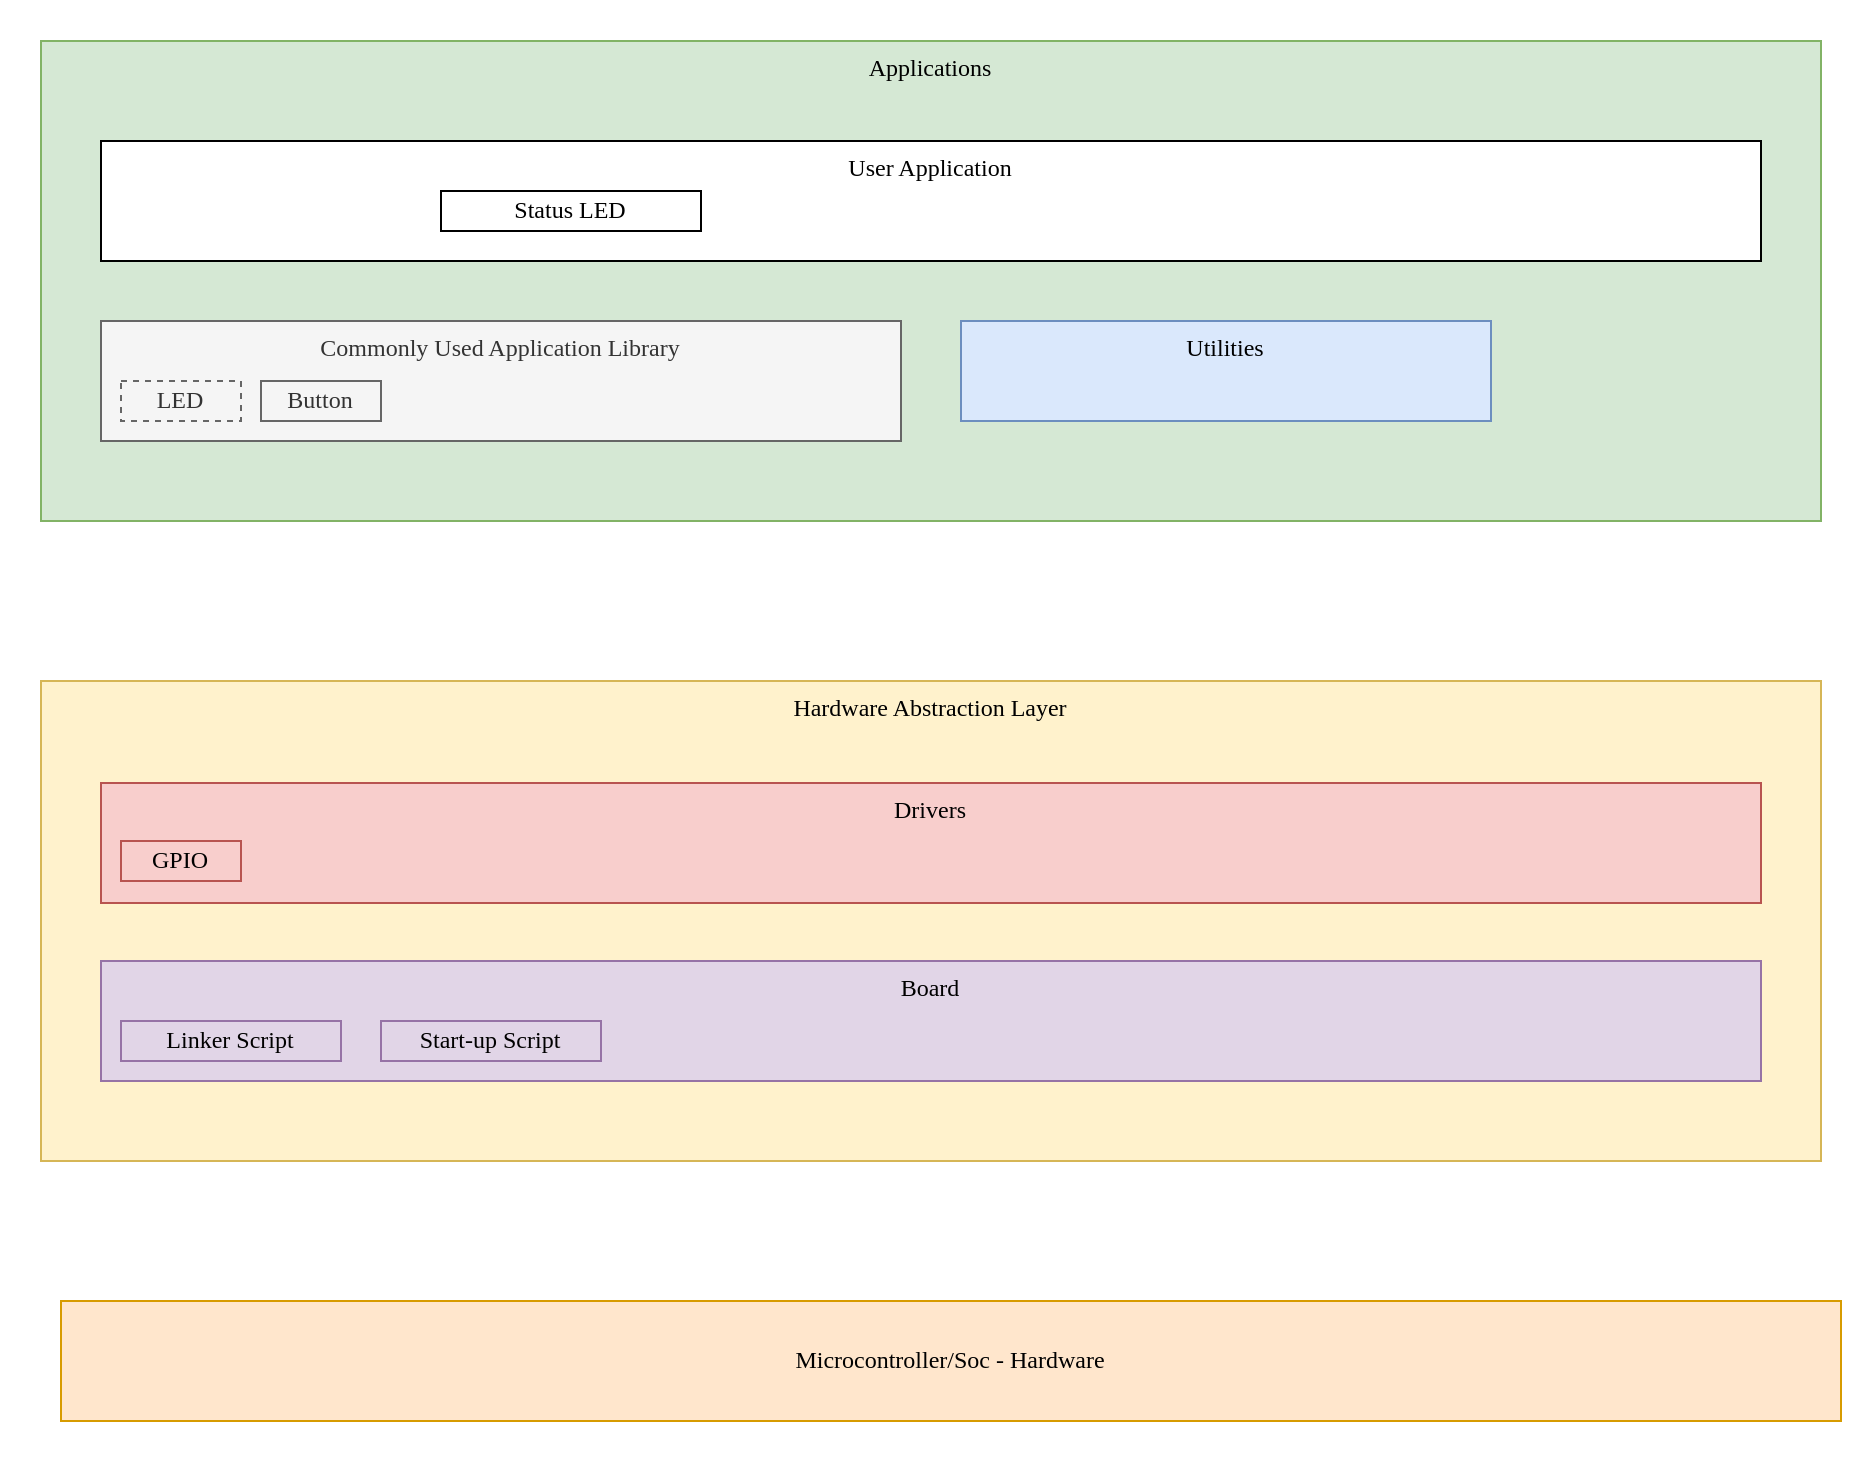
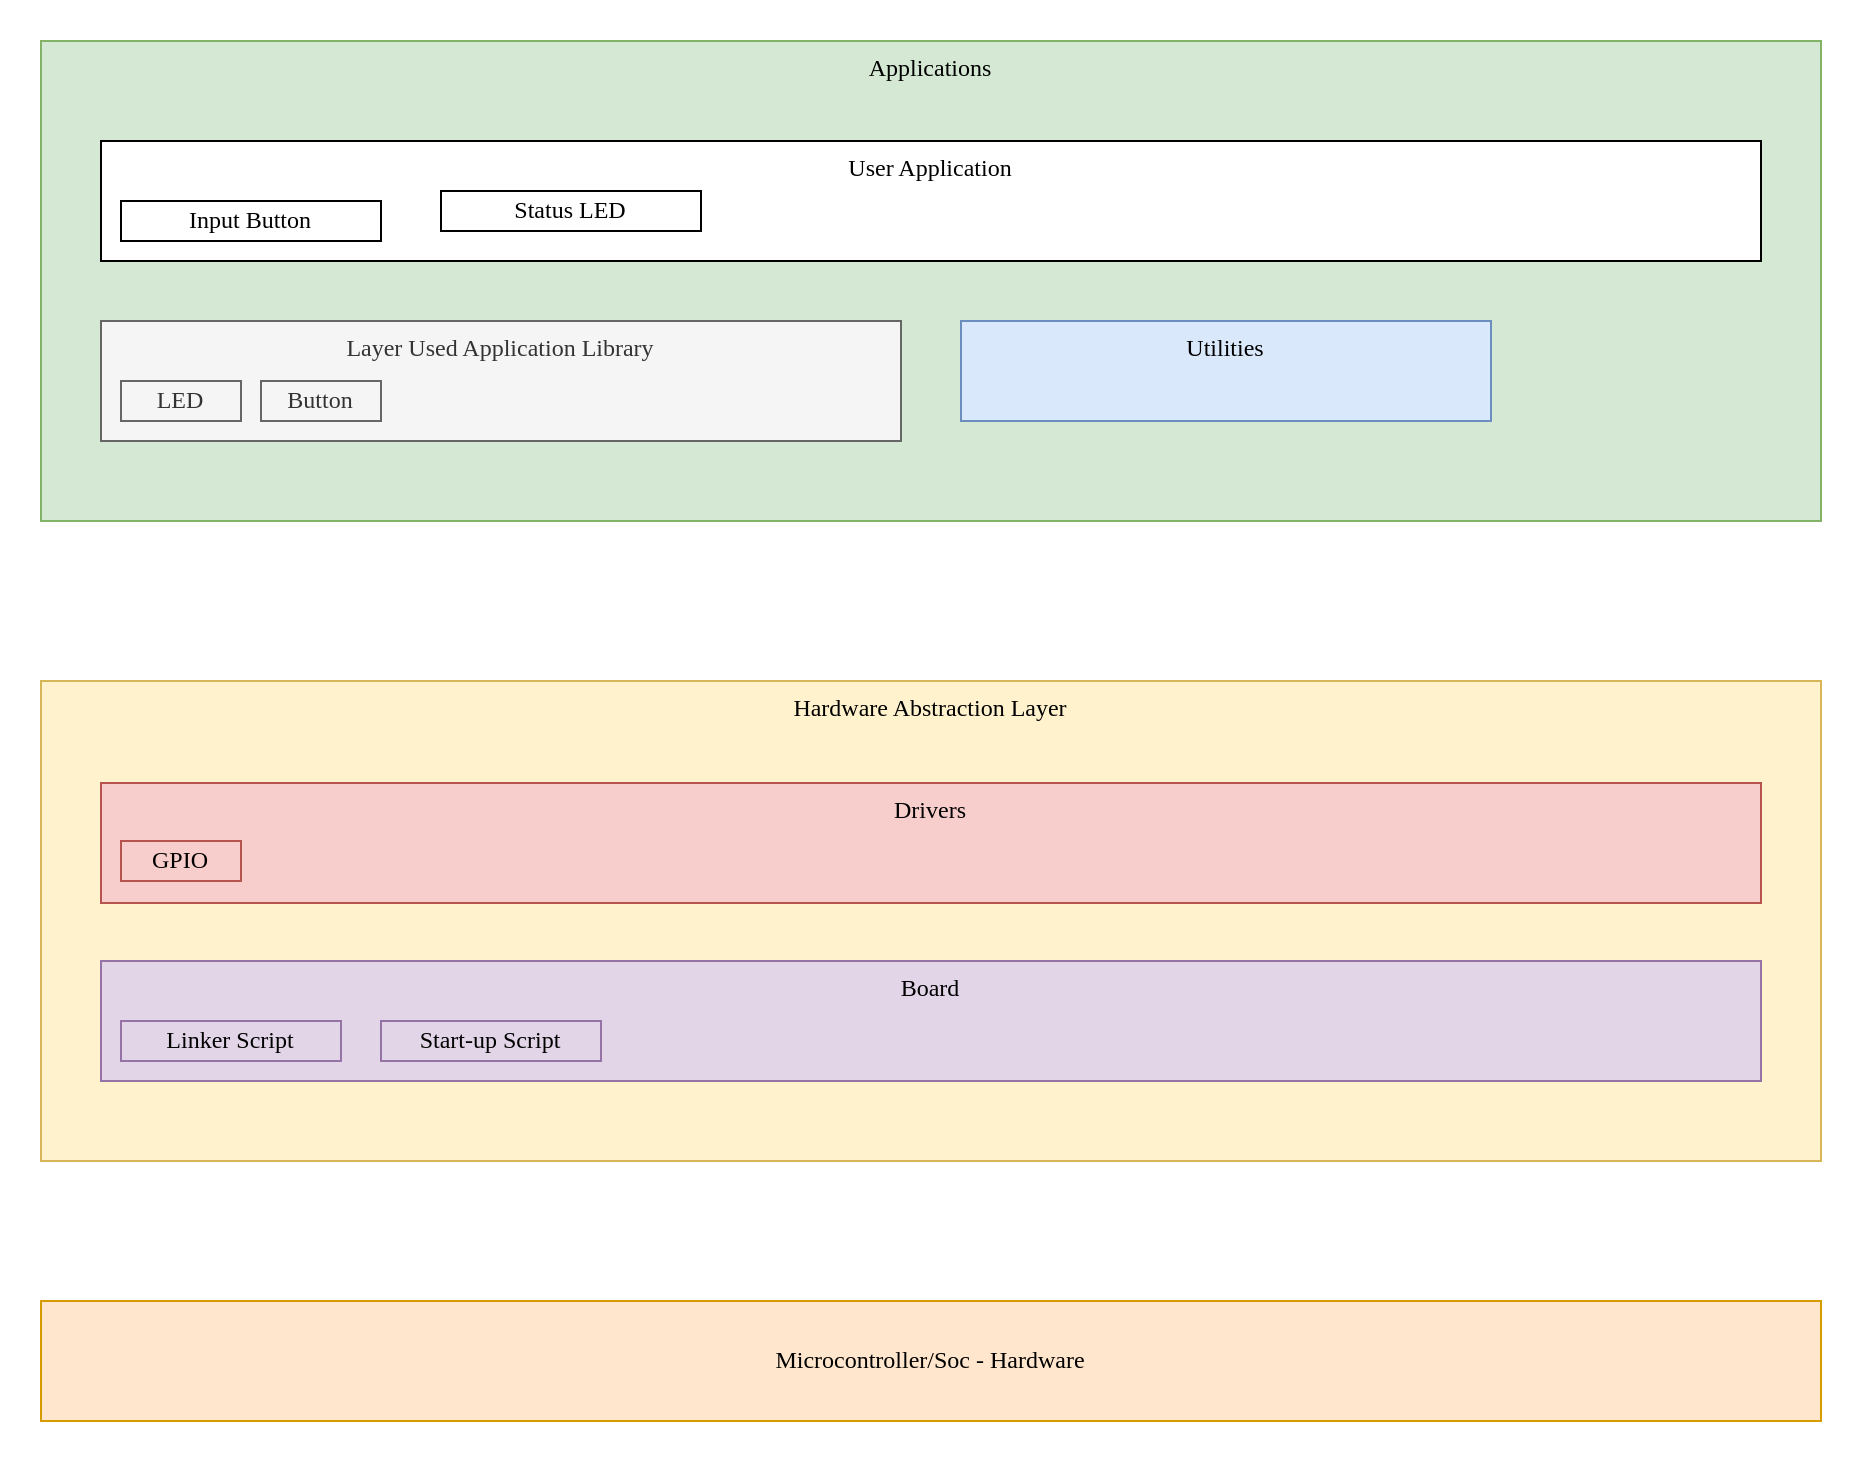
  <mxCell id="0" />
  <mxCell id="1" parent="0" />
- <mxCell id="2" value="Microcontroller/Soc - Hardware" style="rounded=0;whiteSpace=wrap;html=1;hachureGap=4;fontFamily=Architects Daughter;fontSource=https%3A%2F%2Ffonts.googleapis.com%2Fcss%3Ffamily%3DArchitects%2BDaughter;fillColor=#ffe6cc;strokeColor=#d79b00;" vertex="1" parent="1"><mxGeometry x="30" y="650" width="890" height="60" as="geometry" /></mxCell>
+ <mxCell id="2" value="Microcontroller/Soc - Hardware" style="rounded=0;whiteSpace=wrap;html=1;hachureGap=4;fontFamily=Architects Daughter;fontSource=https%3A%2F%2Ffonts.googleapis.com%2Fcss%3Ffamily%3DArchitects%2BDaughter;fillColor=#ffe6cc;strokeColor=#d79b00;" vertex="1" parent="1"><mxGeometry x="20" y="650" width="890" height="60" as="geometry" /></mxCell>
  <mxCell id="3" value="Hardware Abstraction Layer" style="rounded=0;whiteSpace=wrap;html=1;hachureGap=4;fontFamily=Architects Daughter;fontSource=https%3A%2F%2Ffonts.googleapis.com%2Fcss%3Ffamily%3DArchitects%2BDaughter;labelPosition=center;verticalLabelPosition=middle;align=center;verticalAlign=top;fillColor=#fff2cc;strokeColor=#d6b656;" vertex="1" parent="1"><mxGeometry x="20" y="340" width="890" height="240" as="geometry" /></mxCell>
  <mxCell id="4" value="Board" style="rounded=0;whiteSpace=wrap;html=1;hachureGap=4;fontFamily=Architects Daughter;fontSource=https%3A%2F%2Ffonts.googleapis.com%2Fcss%3Ffamily%3DArchitects%2BDaughter;labelPosition=center;verticalLabelPosition=middle;align=center;verticalAlign=top;fillColor=#e1d5e7;strokeColor=#9673a6;" vertex="1" parent="1"><mxGeometry x="50" y="480" width="830" height="60" as="geometry" /></mxCell>
  <mxCell id="5" value="Drivers" style="rounded=0;whiteSpace=wrap;html=1;hachureGap=4;fontFamily=Architects Daughter;fontSource=https%3A%2F%2Ffonts.googleapis.com%2Fcss%3Ffamily%3DArchitects%2BDaughter;fillColor=#f8cecc;strokeColor=#b85450;verticalAlign=top;" vertex="1" parent="1"><mxGeometry x="50" y="391" width="830" height="60" as="geometry" /></mxCell>
  <mxCell id="6" value="Applications" style="rounded=0;whiteSpace=wrap;html=1;hachureGap=4;fontFamily=Architects Daughter;fontSource=https%3A%2F%2Ffonts.googleapis.com%2Fcss%3Ffamily%3DArchitects%2BDaughter;verticalAlign=top;fillColor=#d5e8d4;strokeColor=#82b366;" vertex="1" parent="1"><mxGeometry x="20" y="20" width="890" height="240" as="geometry" /></mxCell>
- <mxCell id="7" value="Commonly Used Application Library" style="rounded=0;whiteSpace=wrap;html=1;hachureGap=4;fontFamily=Architects Daughter;fontSource=https%3A%2F%2Ffonts.googleapis.com%2Fcss%3Ffamily%3DArchitects%2BDaughter;fillColor=#f5f5f5;fontColor=#333333;strokeColor=#666666;verticalAlign=top;" vertex="1" parent="1"><mxGeometry x="50" y="160" width="400" height="60" as="geometry" /></mxCell>
+ <mxCell id="7" value="Layer Used Application Library" style="rounded=0;whiteSpace=wrap;html=1;hachureGap=4;fontFamily=Architects Daughter;fontSource=https%3A%2F%2Ffonts.googleapis.com%2Fcss%3Ffamily%3DArchitects%2BDaughter;fillColor=#f5f5f5;fontColor=#333333;strokeColor=#666666;verticalAlign=top;" vertex="1" parent="1"><mxGeometry x="50" y="160" width="400" height="60" as="geometry" /></mxCell>
  <mxCell id="8" value="Utilities" style="rounded=0;whiteSpace=wrap;html=1;hachureGap=4;fontFamily=Architects Daughter;fontSource=https%3A%2F%2Ffonts.googleapis.com%2Fcss%3Ffamily%3DArchitects%2BDaughter;fillColor=#dae8fc;strokeColor=#6c8ebf;verticalAlign=top;" vertex="1" parent="1"><mxGeometry x="480" y="160" width="265" height="50" as="geometry" /></mxCell>
  <mxCell id="9" value="User Application" style="rounded=0;whiteSpace=wrap;html=1;hachureGap=4;fontFamily=Architects Daughter;fontSource=https%3A%2F%2Ffonts.googleapis.com%2Fcss%3Ffamily%3DArchitects%2BDaughter;verticalAlign=top;" vertex="1" parent="1"><mxGeometry x="50" y="70" width="830" height="60" as="geometry" /></mxCell>
  <mxCell id="10" value="GPIO" style="rounded=0;whiteSpace=wrap;html=1;hachureGap=4;fontFamily=Architects Daughter;fontSource=https%3A%2F%2Ffonts.googleapis.com%2Fcss%3Ffamily%3DArchitects%2BDaughter;fillColor=#f8cecc;strokeColor=#b85450;verticalAlign=middle;" vertex="1" parent="1"><mxGeometry x="60" y="420" width="60" height="20" as="geometry" /></mxCell>
- <mxCell id="11" value="LED" style="rounded=0;whiteSpace=wrap;html=1;hachureGap=4;fontFamily=Architects Daughter;fontSource=https%3A%2F%2Ffonts.googleapis.com%2Fcss%3Ffamily%3DArchitects%2BDaughter;fillColor=#f5f5f5;fontColor=#333333;strokeColor=#666666;verticalAlign=middle;dashed=1;" vertex="1" parent="1"><mxGeometry x="60" y="190" width="60" height="20" as="geometry" /></mxCell>
+ <mxCell id="11" value="LED" style="rounded=0;whiteSpace=wrap;html=1;hachureGap=4;fontFamily=Architects Daughter;fontSource=https%3A%2F%2Ffonts.googleapis.com%2Fcss%3Ffamily%3DArchitects%2BDaughter;fillColor=#f5f5f5;fontColor=#333333;strokeColor=#666666;verticalAlign=middle;" vertex="1" parent="1"><mxGeometry x="60" y="190" width="60" height="20" as="geometry" /></mxCell>
  <mxCell id="12" value="Button" style="rounded=0;whiteSpace=wrap;html=1;hachureGap=4;fontFamily=Architects Daughter;fontSource=https%3A%2F%2Ffonts.googleapis.com%2Fcss%3Ffamily%3DArchitects%2BDaughter;fillColor=#f5f5f5;fontColor=#333333;strokeColor=#666666;verticalAlign=middle;" vertex="1" parent="1"><mxGeometry x="130" y="190" width="60" height="20" as="geometry" /></mxCell>
+ <mxCell id="13" value="Input Button" style="rounded=0;whiteSpace=wrap;html=1;hachureGap=4;fontFamily=Architects Daughter;fontSource=https%3A%2F%2Ffonts.googleapis.com%2Fcss%3Ffamily%3DArchitects%2BDaughter;verticalAlign=middle;" vertex="1" parent="1"><mxGeometry x="60" y="100" width="130" height="20" as="geometry" /></mxCell>
  <mxCell id="14" value="Status LED" style="rounded=0;whiteSpace=wrap;html=1;hachureGap=4;fontFamily=Architects Daughter;fontSource=https%3A%2F%2Ffonts.googleapis.com%2Fcss%3Ffamily%3DArchitects%2BDaughter;verticalAlign=middle;" vertex="1" parent="1"><mxGeometry x="220" y="95" width="130" height="20" as="geometry" /></mxCell>
  <mxCell id="15" value="Linker Script" style="rounded=0;whiteSpace=wrap;html=1;hachureGap=4;fontFamily=Architects Daughter;fontSource=https%3A%2F%2Ffonts.googleapis.com%2Fcss%3Ffamily%3DArchitects%2BDaughter;labelPosition=center;verticalLabelPosition=middle;align=center;verticalAlign=middle;fillColor=#e1d5e7;strokeColor=#9673a6;" vertex="1" parent="1"><mxGeometry x="60" y="510" width="110" height="20" as="geometry" /></mxCell>
  <mxCell id="16" value="Start-up Script" style="rounded=0;whiteSpace=wrap;html=1;hachureGap=4;fontFamily=Architects Daughter;fontSource=https%3A%2F%2Ffonts.googleapis.com%2Fcss%3Ffamily%3DArchitects%2BDaughter;labelPosition=center;verticalLabelPosition=middle;align=center;verticalAlign=middle;fillColor=#e1d5e7;strokeColor=#9673a6;" vertex="1" parent="1"><mxGeometry x="190" y="510" width="110" height="20" as="geometry" /></mxCell>
